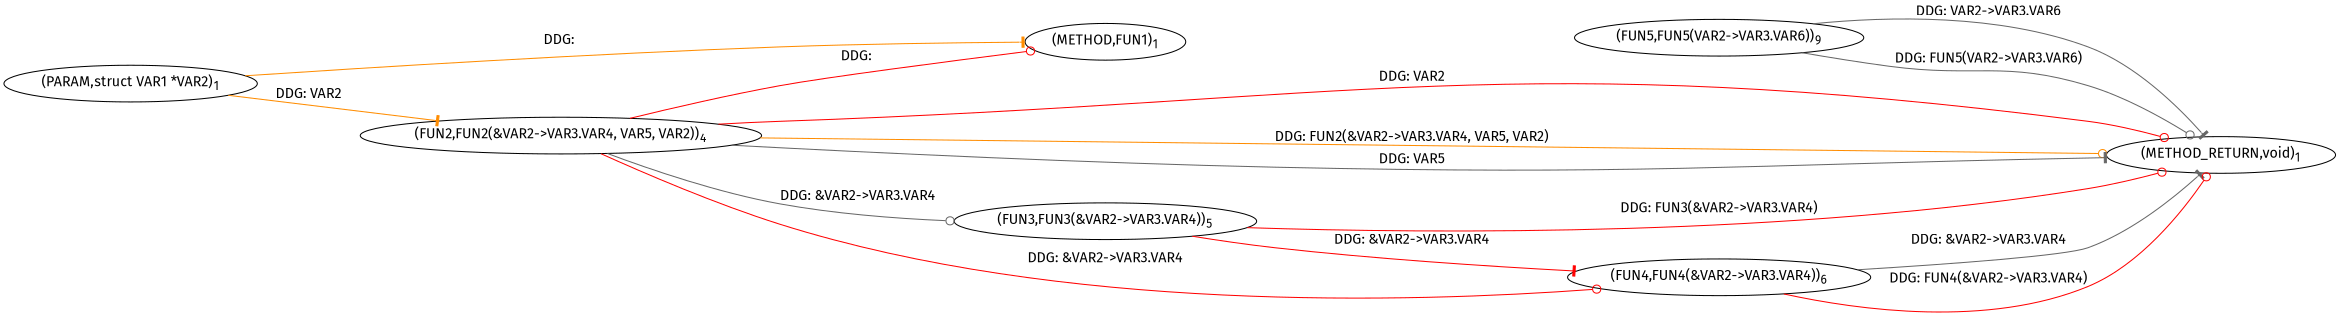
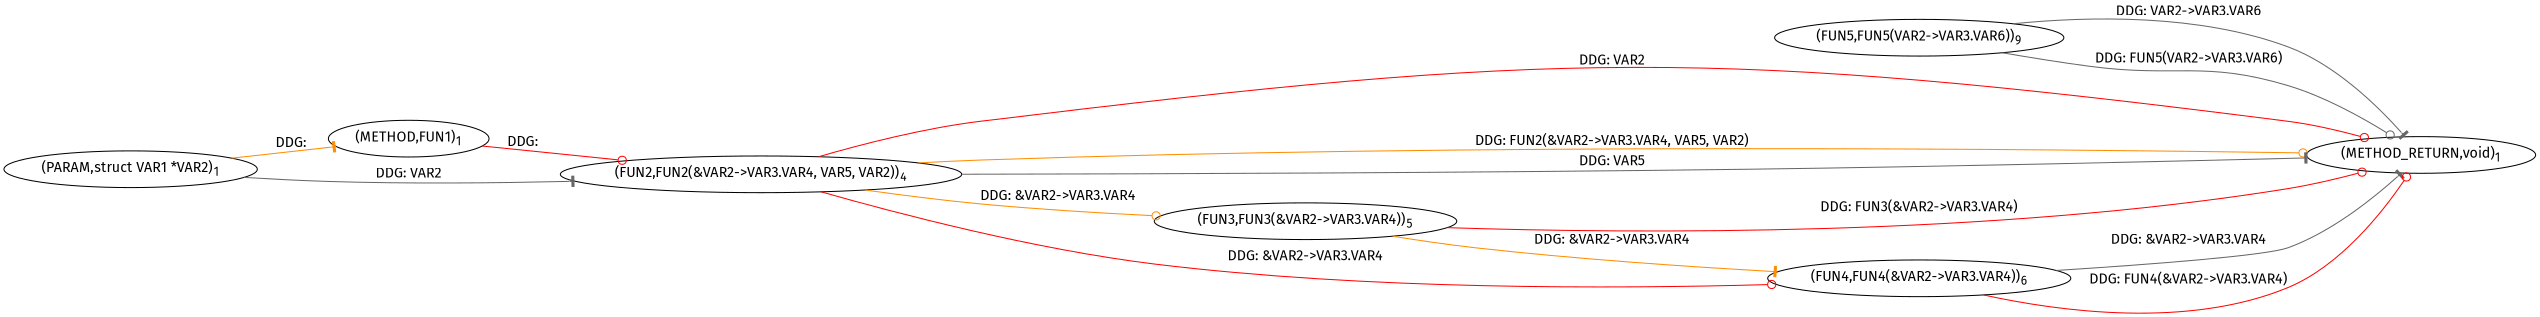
  digraph {
    fontname="Fira Sans"
    rankdir=LR
    node [fontname="Fira Sans"]
    edge [arrowhead=odot color=red fontname="Fira Sans"]
    n1 [label=<(METHOD,FUN1)<SUB>1</SUB>>]
    n2 [label=<(FUN2,FUN2(&amp;VAR2-&gt;VAR3.VAR4, VAR5, VAR2))<SUB>4</SUB>>]
    n3 [label=<(PARAM,struct VAR1 *VAR2)<SUB>1</SUB>>]
    n4 [label=<(METHOD_RETURN,void)<SUB>1</SUB>>]
    n5 [label=<(FUN3,FUN3(&amp;VAR2-&gt;VAR3.VAR4))<SUB>5</SUB>>]
    n6 [label=<(FUN4,FUN4(&amp;VAR2-&gt;VAR3.VAR4))<SUB>6</SUB>>]
    n7 [label=<(FUN5,FUN5(VAR2-&gt;VAR3.VAR6))<SUB>9</SUB>>]
-   n2 -> n1 [label="DDG: "]
+   n1 -> n2 [label="DDG: "]
    n2 -> n4 [label="DDG: VAR2"]
    n2 -> n4 [color=darkorange label="DDG: FUN2(&amp;VAR2-&gt;VAR3.VAR4, VAR5, VAR2)"]
    n2 -> n4 [arrowhead=tee color=gray40 label="DDG: VAR5"]
-   n2 -> n5 [color=gray40 label="DDG: &amp;VAR2-&gt;VAR3.VAR4"]
+   n2 -> n5 [color=darkorange label="DDG: &amp;VAR2-&gt;VAR3.VAR4"]
    n2 -> n6 [label="DDG: &amp;VAR2-&gt;VAR3.VAR4"]
    n3 -> n1 [arrowhead=tee color=darkorange label="DDG: "]
-   n3 -> n2 [arrowhead=tee color=darkorange label="DDG: VAR2"]
+   n3 -> n2 [arrowhead=tee color=gray40 label="DDG: VAR2"]
    n5 -> n4 [label="DDG: FUN3(&amp;VAR2-&gt;VAR3.VAR4)"]
-   n5 -> n6 [arrowhead=tee label="DDG: &amp;VAR2-&gt;VAR3.VAR4"]
+   n5 -> n6 [arrowhead=tee color=darkorange label="DDG: &amp;VAR2-&gt;VAR3.VAR4"]
    n6 -> n4 [arrowhead=tee color=gray40 label="DDG: &amp;VAR2-&gt;VAR3.VAR4"]
    n6 -> n4 [label="DDG: FUN4(&amp;VAR2-&gt;VAR3.VAR4)"]
    n7 -> n4 [arrowhead=tee color=gray40 label="DDG: VAR2-&gt;VAR3.VAR6"]
    n7 -> n4 [color=gray40 label="DDG: FUN5(VAR2-&gt;VAR3.VAR6)"]
  }
